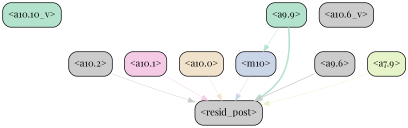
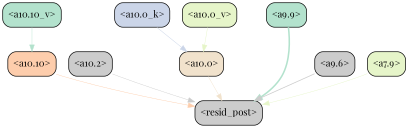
  strict digraph {
    fontname="Playfair Display"
    splines=true
    node [color=black fillcolor="#cccccc" fontname="Playfair Display" shape=box style="filled, rounded"]
    edge [color="#b3e2cd" fontname="Playfair Display" penwidth=0.6]
-   "<m10>" [fillcolor="#cbd5e8"]
    "<resid_post>"
+   "<a10.10>" [fillcolor="#fdcdac"]
    "<a10.2>"
-   "<a10.1>" [fillcolor="#f4cae4"]
    "<a10.0>" [fillcolor="#f1e2cc"]
    "<a9.9>" [fillcolor="#b3e2cd"]
    "<a9.6>"
    "<a7.9>" [fillcolor="#e6f5c9"]
+   "<a10.0_k>" [fillcolor="#cbd5e8"]
    "<a10.10_v>" [fillcolor="#b3e2cd"]
-   "<a10.6_v>"
-   "<m10>" -> "<resid_post>" [color="#cbd5e8"]
+   "<a10.0_v>" [fillcolor="#e6f5c9"]
+   "<a10.10>" -> "<resid_post>" [color="#fdcdac"]
    "<a10.2>" -> "<resid_post>" [color="#cccccc"]
-   "<a10.1>" -> "<resid_post>" [color="#f4cae4"]
    "<a10.0>" -> "<resid_post>" [color="#f1e2cc"]
-   "<a9.9>" -> "<m10>"
    "<a9.9>" -> "<resid_post>" [penwidth=2.280607223510742]
    "<a9.6>" -> "<resid_post>" [color="#cccccc" penwidth=1.1054627895355225]
    "<a7.9>" -> "<resid_post>" [color="#e6f5c9"]
+   "<a10.0_k>" -> "<a10.0>" [color="#cbd5e8" penwidth=0.6687326431274414]
+   "<a10.10_v>" -> "<a10.10>" [penwidth=0.6003279685974121]
+   "<a10.0_v>" -> "<a10.0>" [color="#e6f5c9" penwidth=0.6401631832122803]
  }
